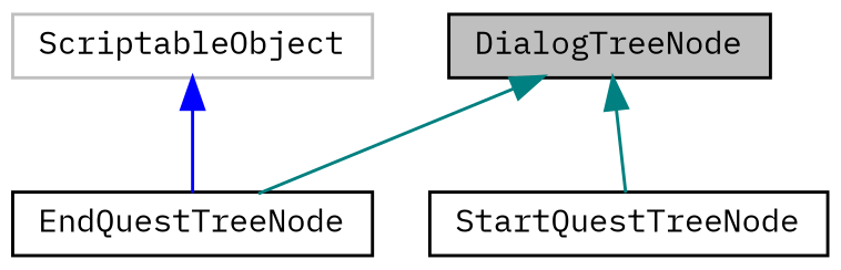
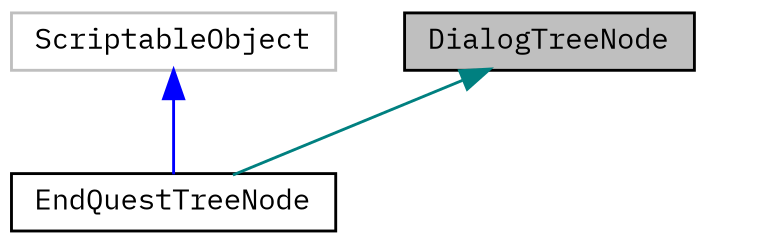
  digraph {
    fontname="IBM Plex Mono"
    node [color=black fillcolor=white fontname="IBM Plex Mono" fontsize=10 shape=record style=filled]
    edge [color=teal dir=back fontname="IBM Plex Mono" fontsize=10 labelfontname=Helvetica labelfontsize=10 style=solid]
    n1 [fillcolor=grey75 fontcolor=black height=0.2 label=DialogTreeNode width=0.4]
    n2 [height=0.2 label=EndQuestTreeNode width=0.4]
-   n3 [height=0.2 label=StartQuestTreeNode width=0.4]
    n4 [color=grey75 height=0.2 label=ScriptableObject width=0.4]
    n1 -> n2
-   n1 -> n3
    n4 -> n2 [color=blue]
  }
